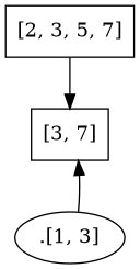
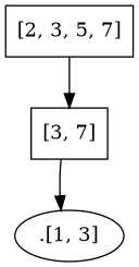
  digraph {
    node [shape=rect]
    n1 [label="[2, 3, 5, 7]"]
    n2 [label="[3, 7]"]
    n3 [label=".[1, 3]" shape=""]
    n1 -> n2
-   n3 -> n2
+   n2 -> n3
  }
